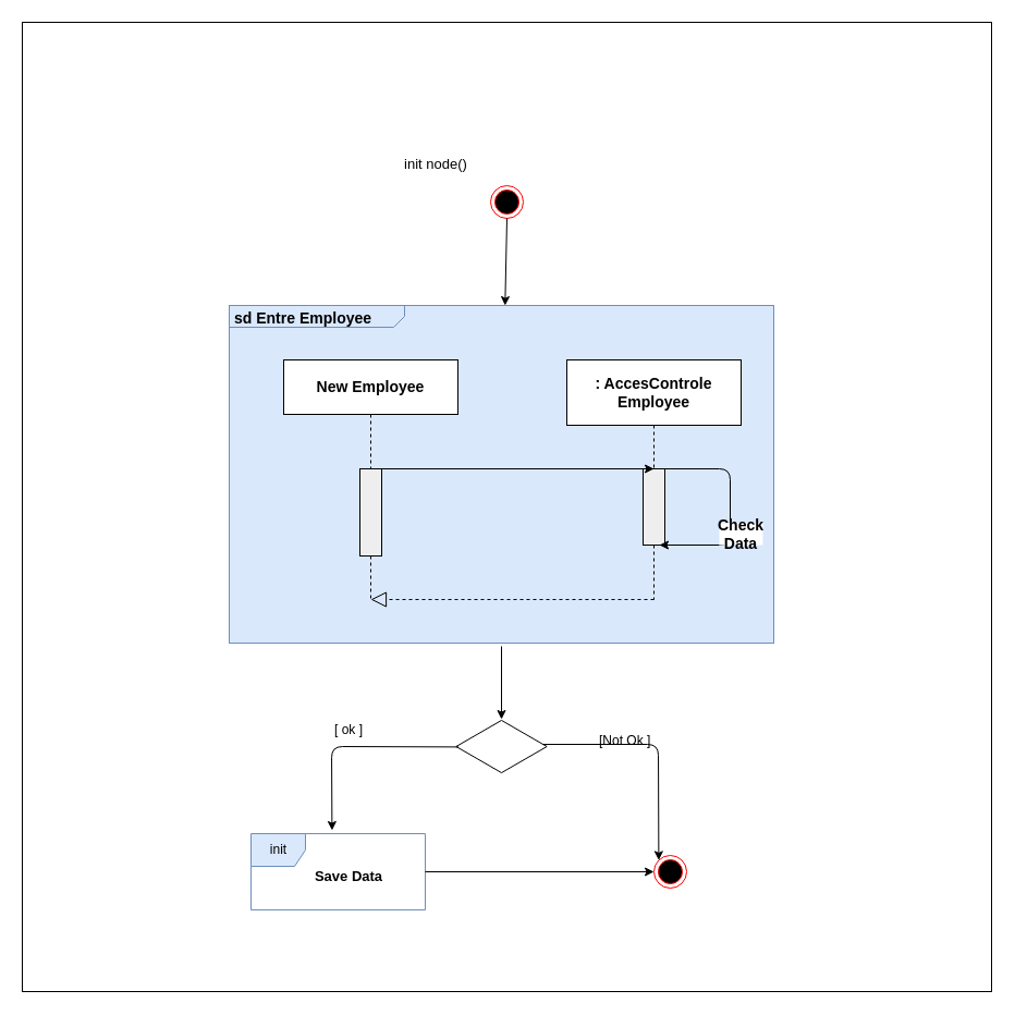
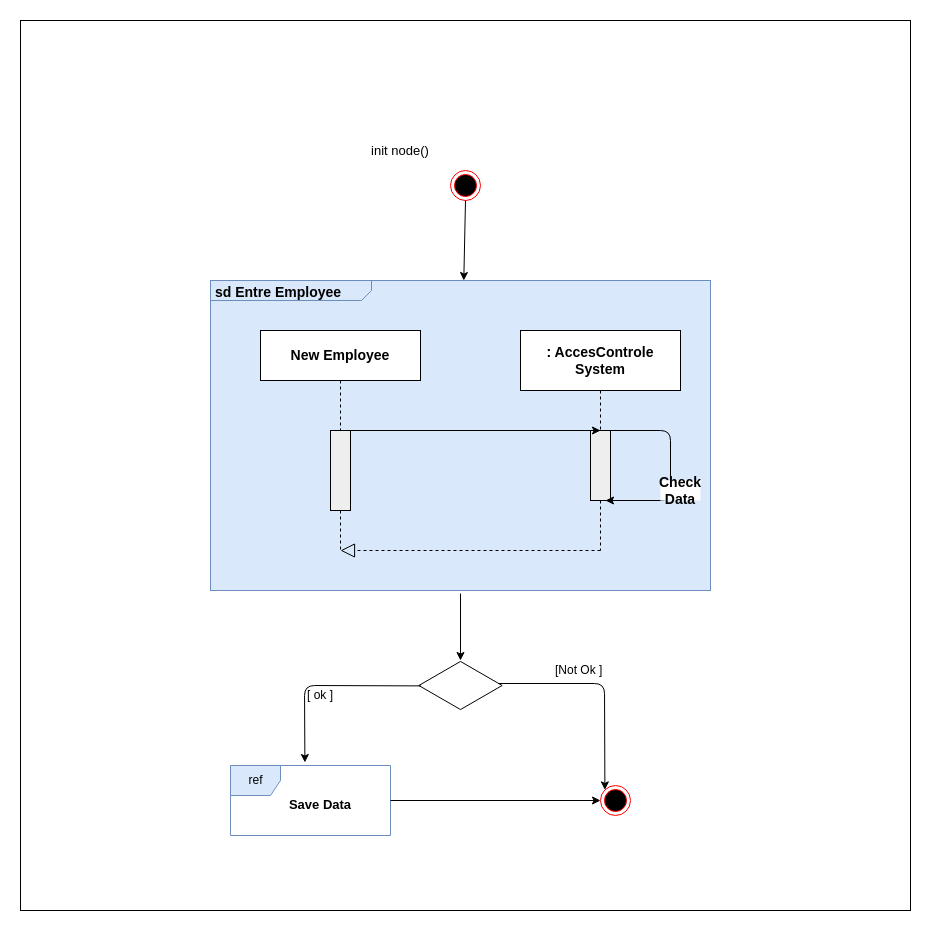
  <mxCell id="0" />
  <mxCell id="1" parent="0" />
  <mxCell id="2" value="" style="whiteSpace=wrap;html=1;aspect=fixed;shadow=0;" vertex="1" parent="1"><mxGeometry x="20" y="20" width="890" height="890" as="geometry" /></mxCell>
  <mxCell id="3" value="" style="ellipse;html=1;shape=endState;fillColor=#000000;strokeColor=#ff0000;" vertex="1" parent="1"><mxGeometry x="450" y="170" width="30" height="30" as="geometry" /></mxCell>
  <mxCell id="4" value="&lt;p style=&quot;margin: 4px 0px 0px 5px ; text-align: left ; font-size: 14px&quot;&gt;&lt;b&gt;&lt;font style=&quot;font-size: 14px&quot;&gt;sd  Entre Employee&lt;/font&gt;&lt;/b&gt;&lt;/p&gt;&lt;p style=&quot;margin: 4px 0px 0px 5px ; text-align: left ; font-size: 14px&quot;&gt;&lt;br&gt;&lt;/p&gt;" style="html=1;shape=mxgraph.sysml.package;overflow=fill;labelX=161.4;align=left;spacingLeft=5;verticalAlign=top;spacingTop=-3;fillColor=#dae8fc;strokeColor=#6c8ebf;" vertex="1" parent="1"><mxGeometry x="210" y="280" width="500" height="310" as="geometry" /></mxCell>
- <mxCell id="5" value="&lt;b&gt;&lt;font style=&quot;font-size: 14px&quot;&gt;: AccesControle Employee&lt;/font&gt;&lt;/b&gt;" style="shape=rect;html=1;whiteSpace=wrap;align=center;" vertex="1" parent="1"><mxGeometry x="520" y="330" width="160" height="60" as="geometry" /></mxCell>
+ <mxCell id="5" value="&lt;b&gt;&lt;font style=&quot;font-size: 14px&quot;&gt;: AccesControle System&lt;/font&gt;&lt;/b&gt;" style="shape=rect;html=1;whiteSpace=wrap;align=center;" vertex="1" parent="1"><mxGeometry x="520" y="330" width="160" height="60" as="geometry" /></mxCell>
  <mxCell id="6" value="" style="shape=rect;html=1;fillColor=#eeeeee;" vertex="1" parent="1"><mxGeometry x="590" y="430" width="20" height="70" as="geometry" /></mxCell>
  <mxCell id="7" value="" style="edgeStyle=none;html=1;dashed=1;endArrow=none;" edge="1" source="5" target="6" parent="1"><mxGeometry relative="1" as="geometry" /></mxCell>
  <mxCell id="8" value="" style="edgeStyle=none;html=1;dashed=1;endArrow=none;" edge="1" source="6" parent="1"><mxGeometry x="1" relative="1" as="geometry"><mxPoint x="600" y="550" as="targetPoint" /></mxGeometry></mxCell>
  <mxCell id="9" value="&lt;b&gt;&lt;font style=&quot;font-size: 14px&quot;&gt;New Employee&lt;/font&gt;&lt;/b&gt;" style="shape=rect;html=1;whiteSpace=wrap;align=center;" vertex="1" parent="1"><mxGeometry x="260" y="330" width="160" height="50" as="geometry" /></mxCell>
  <mxCell id="10" value="" style="shape=rect;html=1;fillColor=#eeeeee;" vertex="1" parent="1"><mxGeometry x="330" y="430" width="20" height="80" as="geometry" /></mxCell>
  <mxCell id="11" value="" style="edgeStyle=none;html=1;dashed=1;endArrow=none;" edge="1" source="9" target="10" parent="1"><mxGeometry relative="1" as="geometry" /></mxCell>
  <mxCell id="12" value="" style="edgeStyle=none;html=1;dashed=1;endArrow=none;" edge="1" source="10" parent="1"><mxGeometry x="1" relative="1" as="geometry"><mxPoint x="340" y="550" as="targetPoint" /></mxGeometry></mxCell>
  <mxCell id="13" value="" style="endArrow=classic;html=1;exitX=1;exitY=0;exitDx=0;exitDy=0;" edge="1" parent="1" source="10"><mxGeometry width="50" height="50" relative="1" as="geometry"><mxPoint x="550" y="470" as="sourcePoint" /><mxPoint x="600" y="430" as="targetPoint" /></mxGeometry></mxCell>
  <mxCell id="14" value="" style="endArrow=classic;html=1;exitX=0.75;exitY=0;exitDx=0;exitDy=0;" edge="1" parent="1" source="6"><mxGeometry width="50" height="50" relative="1" as="geometry"><mxPoint x="550" y="460" as="sourcePoint" /><mxPoint x="605" y="500" as="targetPoint" /><Array as="points"><mxPoint x="670" y="430" /><mxPoint x="670" y="500" /></Array></mxGeometry></mxCell>
  <mxCell id="15" value="&lt;b&gt;&lt;font style=&quot;font-size: 14px&quot;&gt;Check Data&lt;/font&gt;&lt;/b&gt;" style="text;html=1;strokeColor=none;align=center;verticalAlign=middle;whiteSpace=wrap;rounded=0;shadow=0;fillColor=#ffffff;" vertex="1" parent="1"><mxGeometry x="660" y="480" width="40" height="20" as="geometry" /></mxCell>
  <mxCell id="16" value="" style="endArrow=block;dashed=1;endFill=0;endSize=12;html=1;" edge="1" parent="1"><mxGeometry width="160" relative="1" as="geometry"><mxPoint x="600" y="550" as="sourcePoint" /><mxPoint x="340" y="550" as="targetPoint" /></mxGeometry></mxCell>
  <mxCell id="17" value="" style="endArrow=classic;html=1;exitX=0.5;exitY=1;exitDx=0;exitDy=0;" edge="1" parent="1" source="3" target="4"><mxGeometry width="50" height="50" relative="1" as="geometry"><mxPoint x="550" y="450" as="sourcePoint" /><mxPoint x="600" y="400" as="targetPoint" /></mxGeometry></mxCell>
  <mxCell id="18" value="" style="html=1;whiteSpace=wrap;aspect=fixed;shape=isoRectangle;shadow=0;fillColor=#ffffff;" vertex="1" parent="1"><mxGeometry x="418.34" y="660" width="83.33" height="50" as="geometry" /></mxCell>
  <mxCell id="19" value="" style="ellipse;html=1;shape=endState;fillColor=#000000;strokeColor=#ff0000;" vertex="1" parent="1"><mxGeometry x="600" y="785" width="30" height="30" as="geometry" /></mxCell>
- <mxCell id="20" value="init" style="shape=umlFrame;tabPosition=left;html=1;boundedLbl=1;labelInHeader=1;width=50;height=30;shadow=0;strokeColor=#6c8ebf;swimlaneFillColor=none;fillColor=#dae8fc;" vertex="1" parent="1"><mxGeometry x="230" y="765" width="160" height="70" as="geometry" /></mxCell>
+ <mxCell id="20" value="ref" style="shape=umlFrame;tabPosition=left;html=1;boundedLbl=1;labelInHeader=1;width=50;height=30;shadow=0;strokeColor=#6c8ebf;swimlaneFillColor=none;fillColor=#dae8fc;" vertex="1" parent="1"><mxGeometry x="230" y="765" width="160" height="70" as="geometry" /></mxCell>
  <mxCell id="21" value="Save Data&#10;" style="text;align=center;fontStyle=1;fontSize=13;" vertex="1" parent="20"><mxGeometry width="100" height="20" relative="1" as="geometry"><mxPoint x="40" y="25" as="offset" /></mxGeometry></mxCell>
  <mxCell id="22" value="" style="endArrow=classic;html=1;exitX=0.025;exitY=0.508;exitDx=0;exitDy=0;exitPerimeter=0;entryX=0.465;entryY=-0.043;entryDx=0;entryDy=0;entryPerimeter=0;" edge="1" parent="1" source="18" target="20"><mxGeometry width="50" height="50" relative="1" as="geometry"><mxPoint x="550" y="850" as="sourcePoint" /><mxPoint x="600" y="800" as="targetPoint" /><Array as="points"><mxPoint x="304" y="685" /></Array></mxGeometry></mxCell>
  <mxCell id="23" value="" style="endArrow=classic;html=1;" edge="1" parent="1" source="20"><mxGeometry width="50" height="50" relative="1" as="geometry"><mxPoint x="550" y="850" as="sourcePoint" /><mxPoint x="600" y="800" as="targetPoint" /></mxGeometry></mxCell>
- <mxCell id="24" value="[ ok ]" style="text;html=1;strokeColor=none;fillColor=none;align=center;verticalAlign=middle;whiteSpace=wrap;rounded=0;shadow=0;" vertex="1" parent="1"><mxGeometry x="300" y="660" width="40" height="20" as="geometry" /></mxCell>
+ <mxCell id="24" value="[ ok ]" style="text;html=1;strokeColor=none;fillColor=none;align=center;verticalAlign=middle;whiteSpace=wrap;rounded=0;shadow=0;" vertex="1" parent="1"><mxGeometry x="300" y="685" width="40" height="20" as="geometry" /></mxCell>
  <mxCell id="25" value="" style="endArrow=classic;html=1;" edge="1" parent="1" target="18"><mxGeometry width="50" height="50" relative="1" as="geometry"><mxPoint x="460" y="593" as="sourcePoint" /><mxPoint x="600" y="700" as="targetPoint" /></mxGeometry></mxCell>
  <mxCell id="26" value="" style="endArrow=classic;html=1;exitX=0.956;exitY=0.46;exitDx=0;exitDy=0;exitPerimeter=0;entryX=0;entryY=0;entryDx=0;entryDy=0;" edge="1" parent="1" source="18" target="19"><mxGeometry width="50" height="50" relative="1" as="geometry"><mxPoint x="550" y="650" as="sourcePoint" /><mxPoint x="600" y="600" as="targetPoint" /><Array as="points"><mxPoint x="604" y="683" /></Array></mxGeometry></mxCell>
- <mxCell id="27" value="&amp;nbsp;[Not Ok ]" style="text;html=1;strokeColor=none;fillColor=none;align=center;verticalAlign=middle;whiteSpace=wrap;rounded=0;shadow=0;" vertex="1" parent="1"><mxGeometry x="535" y="670" width="74" height="20" as="geometry" /></mxCell>
+ <mxCell id="27" value="&amp;nbsp;[Not Ok ]" style="text;html=1;strokeColor=none;fillColor=none;align=center;verticalAlign=middle;whiteSpace=wrap;rounded=0;shadow=0;" vertex="1" parent="1"><mxGeometry x="540" y="660" width="74" height="20" as="geometry" /></mxCell>
  <mxCell id="28" value="init node()" style="text;html=1;strokeColor=none;fillColor=none;align=center;verticalAlign=middle;whiteSpace=wrap;rounded=0;shadow=0;fontSize=13;" vertex="1" parent="1"><mxGeometry x="340" y="140" width="120" height="20" as="geometry" /></mxCell>
